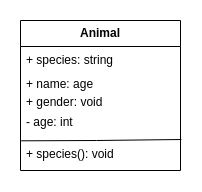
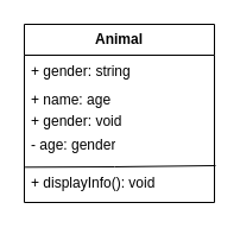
  <mxCell id="0" />
  <mxCell id="1" parent="0" />
  <mxCell id="2" value="&lt;strong&gt;Animal&lt;/strong&gt;" style="swimlane;fontStyle=0;childLayout=stackLayout;horizontal=1;startSize=26;fillColor=none;horizontalStack=0;resizeParent=1;resizeParentMax=0;resizeLast=0;collapsible=1;marginBottom=0;whiteSpace=wrap;html=1;" parent="1" vertex="1"><mxGeometry x="20" y="20" width="160" height="150" as="geometry" /></mxCell>
- <mxCell id="3" value="+ species: string" style="text;strokeColor=none;fillColor=none;align=left;verticalAlign=top;spacingLeft=4;spacingRight=4;overflow=hidden;rotatable=0;points=[[0,0.5],[1,0.5]];portConstraint=eastwest;whiteSpace=wrap;html=1;" parent="2" vertex="1"><mxGeometry y="26" width="160" height="24" as="geometry" /></mxCell>
+ <mxCell id="3" value="+ gender: string" style="text;strokeColor=none;fillColor=none;align=left;verticalAlign=top;spacingLeft=4;spacingRight=4;overflow=hidden;rotatable=0;points=[[0,0.5],[1,0.5]];portConstraint=eastwest;whiteSpace=wrap;html=1;" parent="2" vertex="1"><mxGeometry y="26" width="160" height="24" as="geometry" /></mxCell>
  <mxCell id="4" value="+ name: age" style="text;strokeColor=none;fillColor=none;align=left;verticalAlign=top;spacingLeft=4;spacingRight=4;overflow=hidden;rotatable=0;points=[[0,0.5],[1,0.5]];portConstraint=eastwest;whiteSpace=wrap;html=1;" parent="2" vertex="1"><mxGeometry y="50" width="160" height="18" as="geometry" /></mxCell>
  <mxCell id="5" value="+ gender: void" style="text;strokeColor=none;fillColor=none;align=left;verticalAlign=top;spacingLeft=4;spacingRight=4;overflow=hidden;rotatable=0;points=[[0,0.5],[1,0.5]];portConstraint=eastwest;whiteSpace=wrap;html=1;" parent="2" vertex="1"><mxGeometry y="68" width="160" height="20" as="geometry" /></mxCell>
  <mxCell id="6" style="edgeStyle=orthogonalEdgeStyle;rounded=0;orthogonalLoop=1;jettySize=auto;html=1;exitX=1;exitY=0.5;exitDx=0;exitDy=0;" edge="1" parent="2" source="4" target="4"><mxGeometry relative="1" as="geometry" /></mxCell>
- <mxCell id="7" value="- age: int" style="text;strokeColor=none;fillColor=none;align=left;verticalAlign=top;spacingLeft=4;spacingRight=4;overflow=hidden;rotatable=0;points=[[0,0.5],[1,0.5]];portConstraint=eastwest;whiteSpace=wrap;html=1;" vertex="1" parent="2"><mxGeometry y="88" width="160" height="32" as="geometry" /></mxCell>
+ <mxCell id="7" value="- age: gender" style="text;strokeColor=none;fillColor=none;align=left;verticalAlign=top;spacingLeft=4;spacingRight=4;overflow=hidden;rotatable=0;points=[[0,0.5],[1,0.5]];portConstraint=eastwest;whiteSpace=wrap;html=1;" vertex="1" parent="2"><mxGeometry y="88" width="160" height="32" as="geometry" /></mxCell>
  <mxCell id="8" value="" style="endArrow=none;html=1;rounded=0;exitX=0.004;exitY=1.01;exitDx=0;exitDy=0;entryX=1.006;entryY=0.969;entryDx=0;entryDy=0;entryPerimeter=0;exitPerimeter=0;" edge="1" parent="2" source="7" target="7"><mxGeometry width="50" height="50" relative="1" as="geometry"><mxPoint x="116" y="110" as="sourcePoint" /><mxPoint x="166" y="60" as="targetPoint" /><Array as="points"><mxPoint x="76" y="120" /></Array></mxGeometry></mxCell>
- <mxCell id="9" value="+ species(): void" style="text;strokeColor=none;fillColor=none;align=left;verticalAlign=top;spacingLeft=4;spacingRight=4;overflow=hidden;rotatable=0;points=[[0,0.5],[1,0.5]];portConstraint=eastwest;whiteSpace=wrap;html=1;" vertex="1" parent="2"><mxGeometry y="120" width="160" height="30" as="geometry" /></mxCell>
+ <mxCell id="9" value="+ displayInfo(): void" style="text;strokeColor=none;fillColor=none;align=left;verticalAlign=top;spacingLeft=4;spacingRight=4;overflow=hidden;rotatable=0;points=[[0,0.5],[1,0.5]];portConstraint=eastwest;whiteSpace=wrap;html=1;" vertex="1" parent="2"><mxGeometry y="120" width="160" height="30" as="geometry" /></mxCell>
